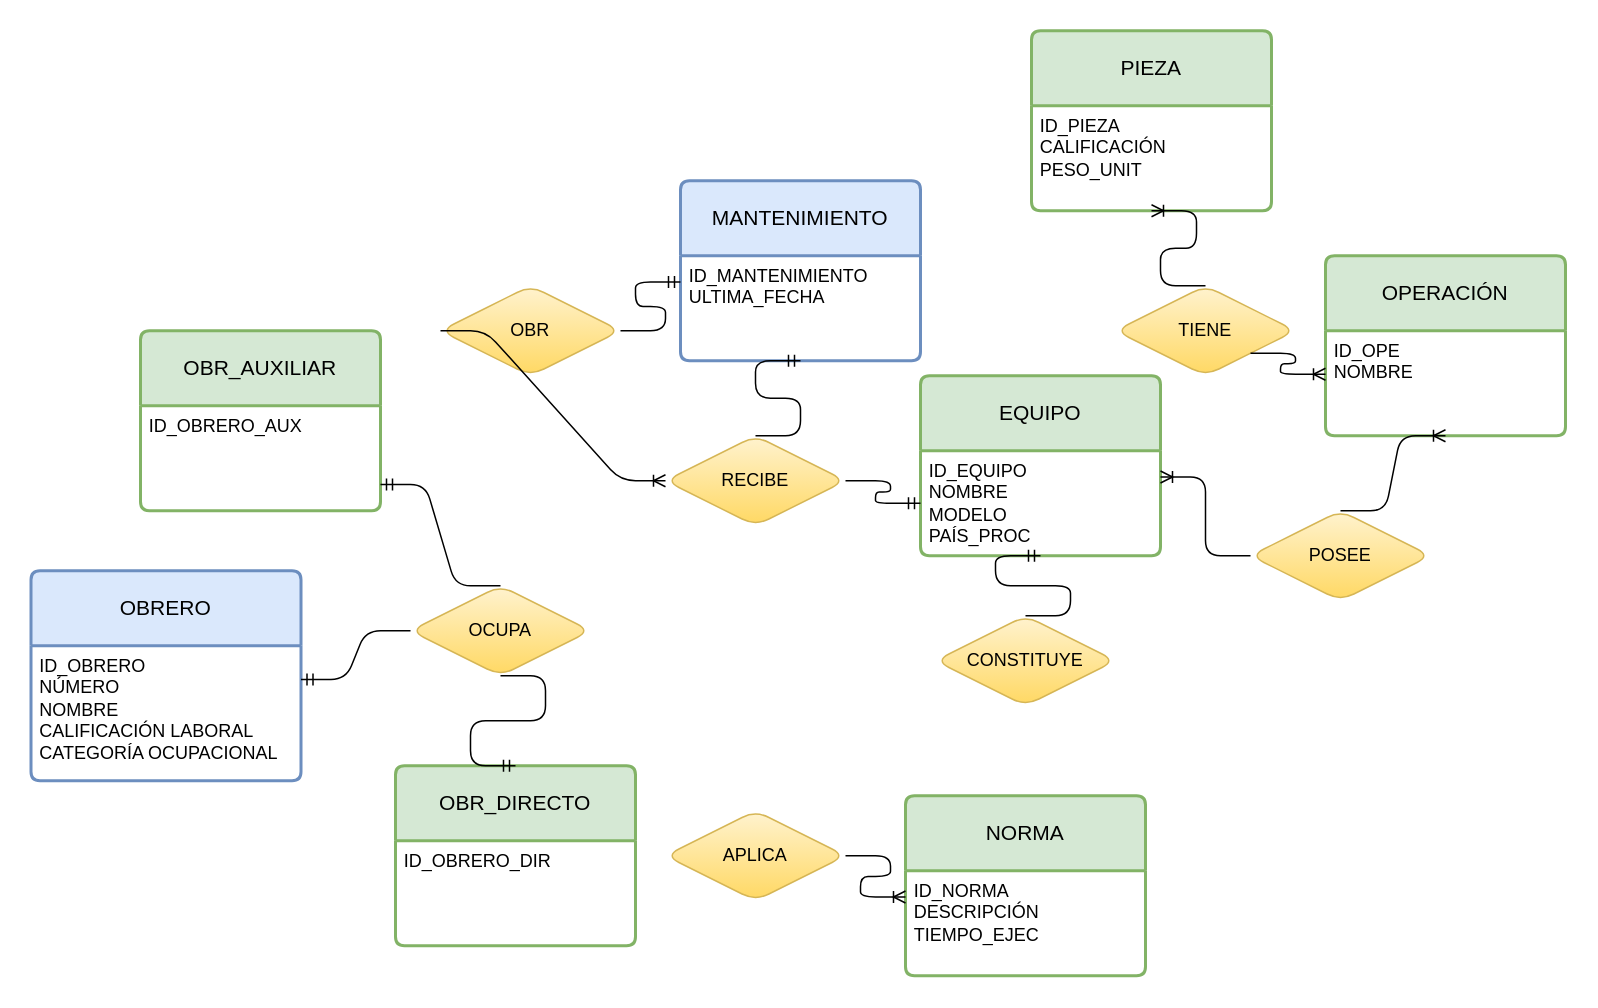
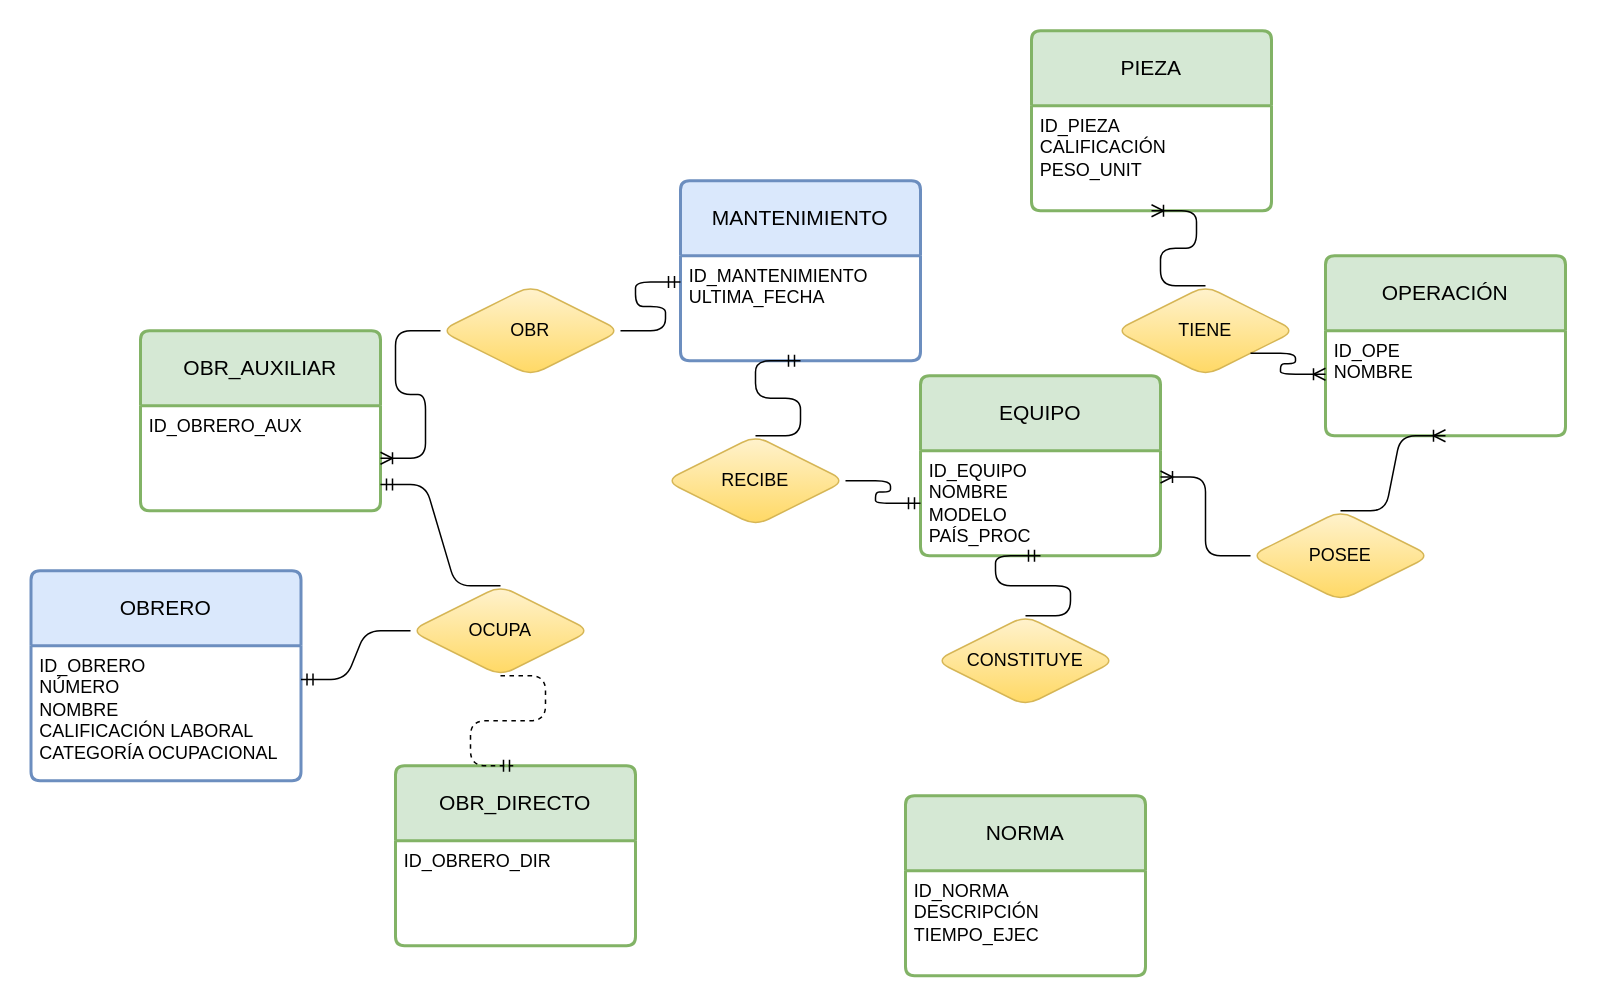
  <mxCell id="0" />
  <mxCell id="1" parent="0" />
  <mxCell id="2" value="PIEZA" style="swimlane;childLayout=stackLayout;horizontal=1;startSize=50;horizontalStack=0;rounded=1;fontSize=14;fontStyle=0;strokeWidth=2;resizeParent=0;resizeLast=1;shadow=0;dashed=0;align=center;arcSize=4;whiteSpace=wrap;html=1;fillColor=#d5e8d4;strokeColor=#82b366;" vertex="1" parent="1"><mxGeometry x="687" y="20" width="160" height="120" as="geometry" /></mxCell>
  <mxCell id="3" value="&lt;div&gt;ID_PIEZA&lt;/div&gt;&lt;div&gt;&lt;span style=&quot;background-color: initial;&quot;&gt;CALIFICACIÓN&lt;/span&gt;&lt;br&gt;&lt;/div&gt;&lt;div&gt;PESO_UNIT&lt;/div&gt;" style="align=left;strokeColor=none;fillColor=none;spacingLeft=4;fontSize=12;verticalAlign=top;resizable=0;rotatable=0;part=1;html=1;rounded=1;" vertex="1" parent="2"><mxGeometry y="50" width="160" height="70" as="geometry" /></mxCell>
  <mxCell id="4" value="OPERACIÓN" style="swimlane;childLayout=stackLayout;horizontal=1;startSize=50;horizontalStack=0;rounded=1;fontSize=14;fontStyle=0;strokeWidth=2;resizeParent=0;resizeLast=1;shadow=0;dashed=0;align=center;arcSize=4;whiteSpace=wrap;html=1;fillColor=#d5e8d4;strokeColor=#82b366;" vertex="1" parent="1"><mxGeometry x="883" y="170" width="160" height="120" as="geometry" /></mxCell>
  <mxCell id="5" value="&lt;div&gt;ID_OPE&lt;/div&gt;&lt;div&gt;NOMBRE&lt;/div&gt;" style="align=left;strokeColor=none;fillColor=none;spacingLeft=4;fontSize=12;verticalAlign=top;resizable=0;rotatable=0;part=1;html=1;rounded=1;" vertex="1" parent="4"><mxGeometry y="50" width="160" height="70" as="geometry" /></mxCell>
  <mxCell id="6" value="EQUIPO" style="swimlane;childLayout=stackLayout;horizontal=1;startSize=50;horizontalStack=0;rounded=1;fontSize=14;fontStyle=0;strokeWidth=2;resizeParent=0;resizeLast=1;shadow=0;dashed=0;align=center;arcSize=4;whiteSpace=wrap;html=1;fillColor=#d5e8d4;strokeColor=#82b366;" vertex="1" parent="1"><mxGeometry x="613" y="250" width="160" height="120" as="geometry" /></mxCell>
  <mxCell id="7" value="ID_EQUIPO&lt;div&gt;NOMBRE&lt;/div&gt;&lt;div&gt;MODELO&lt;/div&gt;&lt;div&gt;PAÍS_PROC&lt;/div&gt;" style="align=left;strokeColor=none;fillColor=none;spacingLeft=4;fontSize=12;verticalAlign=top;resizable=0;rotatable=0;part=1;html=1;rounded=1;" vertex="1" parent="6"><mxGeometry y="50" width="160" height="70" as="geometry" /></mxCell>
  <mxCell id="8" value="NORMA" style="swimlane;childLayout=stackLayout;horizontal=1;startSize=50;horizontalStack=0;rounded=1;fontSize=14;fontStyle=0;strokeWidth=2;resizeParent=0;resizeLast=1;shadow=0;dashed=0;align=center;arcSize=4;whiteSpace=wrap;html=1;fillColor=#d5e8d4;strokeColor=#82b366;" vertex="1" parent="1"><mxGeometry x="603" y="530" width="160" height="120" as="geometry" /></mxCell>
  <mxCell id="9" value="ID_NORMA&lt;div&gt;DESCRIPCIÓN&lt;/div&gt;&lt;div&gt;TIEMPO_EJEC&lt;/div&gt;" style="align=left;strokeColor=none;fillColor=none;spacingLeft=4;fontSize=12;verticalAlign=top;resizable=0;rotatable=0;part=1;html=1;rounded=1;" vertex="1" parent="8"><mxGeometry y="50" width="160" height="70" as="geometry" /></mxCell>
  <mxCell id="10" value="OBR_DIRECTO" style="swimlane;childLayout=stackLayout;horizontal=1;startSize=50;horizontalStack=0;rounded=1;fontSize=14;fontStyle=0;strokeWidth=2;resizeParent=0;resizeLast=1;shadow=0;dashed=0;align=center;arcSize=4;whiteSpace=wrap;html=1;fillColor=#d5e8d4;strokeColor=#82b366;" vertex="1" parent="1"><mxGeometry x="263" y="510" width="160" height="120" as="geometry" /></mxCell>
  <mxCell id="11" value="ID_OBRERO_DIR&lt;div&gt;&lt;br&gt;&lt;/div&gt;" style="align=left;strokeColor=none;fillColor=none;spacingLeft=4;fontSize=12;verticalAlign=top;resizable=0;rotatable=0;part=1;html=1;rounded=1;" vertex="1" parent="10"><mxGeometry y="50" width="160" height="70" as="geometry" /></mxCell>
  <mxCell id="12" value="OBR_AUXILIAR" style="swimlane;childLayout=stackLayout;horizontal=1;startSize=50;horizontalStack=0;rounded=1;fontSize=14;fontStyle=0;strokeWidth=2;resizeParent=0;resizeLast=1;shadow=0;dashed=0;align=center;arcSize=4;whiteSpace=wrap;html=1;fillColor=#d5e8d4;strokeColor=#82b366;" vertex="1" parent="1"><mxGeometry x="93" y="220" width="160" height="120" as="geometry" /></mxCell>
  <mxCell id="13" value="ID_OBRERO_AUX" style="align=left;strokeColor=none;fillColor=none;spacingLeft=4;fontSize=12;verticalAlign=top;resizable=0;rotatable=0;part=1;html=1;rounded=1;" vertex="1" parent="12"><mxGeometry y="50" width="160" height="70" as="geometry" /></mxCell>
  <mxCell id="14" value="TIENE" style="shape=rhombus;perimeter=rhombusPerimeter;whiteSpace=wrap;html=1;align=center;rounded=1;fillColor=#fff2cc;gradientColor=#ffd966;strokeColor=#d6b656;" vertex="1" parent="1"><mxGeometry x="743" y="190" width="120" height="60" as="geometry" /></mxCell>
  <mxCell id="15" value="" style="edgeStyle=entityRelationEdgeStyle;fontSize=12;html=1;endArrow=ERoneToMany;rounded=1;entryX=0;entryY=0.414;entryDx=0;entryDy=0;entryPerimeter=0;exitX=1;exitY=1;exitDx=0;exitDy=0;" edge="1" parent="1" source="14" target="5"><mxGeometry width="100" height="100" relative="1" as="geometry"><mxPoint x="837" y="260" as="sourcePoint" /><mxPoint x="793" y="250" as="targetPoint" /></mxGeometry></mxCell>
  <mxCell id="16" value="" style="edgeStyle=entityRelationEdgeStyle;fontSize=12;html=1;endArrow=ERoneToMany;rounded=1;entryX=0.5;entryY=1;entryDx=0;entryDy=0;exitX=0.5;exitY=0;exitDx=0;exitDy=0;" edge="1" parent="1" source="14" target="3"><mxGeometry width="100" height="100" relative="1" as="geometry"><mxPoint x="533" y="290" as="sourcePoint" /><mxPoint x="633" y="190" as="targetPoint" /></mxGeometry></mxCell>
  <mxCell id="17" value="POSEE" style="shape=rhombus;perimeter=rhombusPerimeter;whiteSpace=wrap;html=1;align=center;rounded=1;fillColor=#fff2cc;gradientColor=#ffd966;strokeColor=#d6b656;" vertex="1" parent="1"><mxGeometry x="833" y="340" width="120" height="60" as="geometry" /></mxCell>
  <mxCell id="18" value="" style="edgeStyle=entityRelationEdgeStyle;fontSize=12;html=1;endArrow=ERoneToMany;rounded=1;entryX=0.5;entryY=1;entryDx=0;entryDy=0;exitX=0.5;exitY=0;exitDx=0;exitDy=0;" edge="1" parent="1" source="17" target="5"><mxGeometry width="100" height="100" relative="1" as="geometry"><mxPoint x="923" y="510" as="sourcePoint" /><mxPoint x="1023" y="410" as="targetPoint" /></mxGeometry></mxCell>
  <mxCell id="19" value="" style="edgeStyle=entityRelationEdgeStyle;fontSize=12;html=1;endArrow=ERoneToMany;rounded=1;entryX=1;entryY=0.25;entryDx=0;entryDy=0;exitX=0;exitY=0.5;exitDx=0;exitDy=0;" edge="1" parent="1" source="17" target="7"><mxGeometry width="100" height="100" relative="1" as="geometry"><mxPoint x="933" y="440" as="sourcePoint" /><mxPoint x="1033" y="340" as="targetPoint" /></mxGeometry></mxCell>
  <mxCell id="20" value="CONSTITUYE" style="shape=rhombus;perimeter=rhombusPerimeter;whiteSpace=wrap;html=1;align=center;rounded=1;fillColor=#fff2cc;gradientColor=#ffd966;strokeColor=#d6b656;" vertex="1" parent="1"><mxGeometry x="623" y="410" width="120" height="60" as="geometry" /></mxCell>
  <mxCell id="21" value="" style="edgeStyle=entityRelationEdgeStyle;fontSize=12;html=1;endArrow=ERmandOne;rounded=1;entryX=0.5;entryY=1;entryDx=0;entryDy=0;exitX=0.5;exitY=0;exitDx=0;exitDy=0;" edge="1" parent="1" source="20" target="7"><mxGeometry width="100" height="100" relative="1" as="geometry"><mxPoint x="483" y="520" as="sourcePoint" /><mxPoint x="583" y="420" as="targetPoint" /></mxGeometry></mxCell>
- <mxCell id="22" value="APLICA" style="shape=rhombus;perimeter=rhombusPerimeter;whiteSpace=wrap;html=1;align=center;rounded=1;fillColor=#fff2cc;gradientColor=#ffd966;strokeColor=#d6b656;" vertex="1" parent="1"><mxGeometry x="443" y="540" width="120" height="60" as="geometry" /></mxCell>
- <mxCell id="23" value="" style="edgeStyle=entityRelationEdgeStyle;fontSize=12;html=1;endArrow=ERoneToMany;rounded=1;exitX=1;exitY=0.5;exitDx=0;exitDy=0;entryX=0;entryY=0.25;entryDx=0;entryDy=0;" edge="1" parent="1" source="22" target="9"><mxGeometry width="100" height="100" relative="1" as="geometry"><mxPoint x="823" y="550" as="sourcePoint" /><mxPoint x="923" y="450" as="targetPoint" /></mxGeometry></mxCell>
  <mxCell id="24" value="OBR" style="shape=rhombus;perimeter=rhombusPerimeter;whiteSpace=wrap;html=1;align=center;rounded=1;fillColor=#fff2cc;gradientColor=#ffd966;strokeColor=#d6b656;" vertex="1" parent="1"><mxGeometry x="293" y="190" width="120" height="60" as="geometry" /></mxCell>
  <mxCell id="25" value="MANTENIMIENTO" style="swimlane;childLayout=stackLayout;horizontal=1;startSize=50;horizontalStack=0;rounded=1;fontSize=14;fontStyle=0;strokeWidth=2;resizeParent=0;resizeLast=1;shadow=0;dashed=0;align=center;arcSize=4;whiteSpace=wrap;html=1;fillColor=#dae8fc;strokeColor=#6c8ebf;" vertex="1" parent="1"><mxGeometry x="453" y="120" width="160" height="120" as="geometry" /></mxCell>
  <mxCell id="26" value="ID_MANTENIMIENTO&lt;div&gt;ULTIMA_FECHA&lt;/div&gt;" style="align=left;strokeColor=none;fillColor=none;spacingLeft=4;fontSize=12;verticalAlign=top;resizable=0;rotatable=0;part=1;html=1;rounded=1;" vertex="1" parent="25"><mxGeometry y="50" width="160" height="70" as="geometry" /></mxCell>
  <mxCell id="27" value="RECIBE" style="shape=rhombus;perimeter=rhombusPerimeter;whiteSpace=wrap;html=1;align=center;rounded=1;fillColor=#fff2cc;gradientColor=#ffd966;strokeColor=#d6b656;" vertex="1" parent="1"><mxGeometry x="443" y="290" width="120" height="60" as="geometry" /></mxCell>
- <mxCell id="28" value="" style="edgeStyle=entityRelationEdgeStyle;fontSize=12;html=1;endArrow=ERoneToMany;rounded=1;exitX=0;exitY=0.5;exitDx=0;exitDy=0;" edge="1" parent="1" source="24" target="27"><mxGeometry width="100" height="100" relative="1" as="geometry"><mxPoint x="203" y="340" as="sourcePoint" /><mxPoint x="303" y="240" as="targetPoint" /></mxGeometry></mxCell>
+ <mxCell id="28" value="" style="edgeStyle=entityRelationEdgeStyle;fontSize=12;html=1;endArrow=ERoneToMany;rounded=1;entryX=1;entryY=0.5;entryDx=0;entryDy=0;exitX=0;exitY=0.5;exitDx=0;exitDy=0;" edge="1" parent="1" source="24" target="13"><mxGeometry width="100" height="100" relative="1" as="geometry"><mxPoint x="203" y="340" as="sourcePoint" /><mxPoint x="303" y="240" as="targetPoint" /></mxGeometry></mxCell>
  <mxCell id="29" value="" style="edgeStyle=entityRelationEdgeStyle;fontSize=12;html=1;endArrow=ERmandOne;rounded=1;entryX=0;entryY=0.25;entryDx=0;entryDy=0;exitX=1;exitY=0.5;exitDx=0;exitDy=0;" edge="1" parent="1" source="24" target="26"><mxGeometry width="100" height="100" relative="1" as="geometry"><mxPoint x="363" y="190" as="sourcePoint" /><mxPoint x="463" y="90" as="targetPoint" /></mxGeometry></mxCell>
  <mxCell id="30" value="" style="edgeStyle=entityRelationEdgeStyle;fontSize=12;html=1;endArrow=ERmandOne;rounded=1;entryX=0.5;entryY=1;entryDx=0;entryDy=0;exitX=0.5;exitY=0;exitDx=0;exitDy=0;" edge="1" parent="1" source="27" target="26"><mxGeometry width="100" height="100" relative="1" as="geometry"><mxPoint x="293" y="410" as="sourcePoint" /><mxPoint x="393" y="310" as="targetPoint" /></mxGeometry></mxCell>
  <mxCell id="31" value="" style="edgeStyle=entityRelationEdgeStyle;fontSize=12;html=1;endArrow=ERmandOne;rounded=1;entryX=0;entryY=0.5;entryDx=0;entryDy=0;exitX=1;exitY=0.5;exitDx=0;exitDy=0;" edge="1" parent="1" source="27" target="7"><mxGeometry width="100" height="100" relative="1" as="geometry"><mxPoint x="503" y="470" as="sourcePoint" /><mxPoint x="603" y="370" as="targetPoint" /></mxGeometry></mxCell>
  <mxCell id="32" value="OBRERO" style="swimlane;childLayout=stackLayout;horizontal=1;startSize=50;horizontalStack=0;rounded=1;fontSize=14;fontStyle=0;strokeWidth=2;resizeParent=0;resizeLast=1;shadow=0;dashed=0;align=center;arcSize=4;whiteSpace=wrap;html=1;fillColor=#dae8fc;strokeColor=#6c8ebf;" vertex="1" parent="1"><mxGeometry x="20" y="380" width="180" height="140" as="geometry" /></mxCell>
  <mxCell id="33" value="ID_OBRERO&lt;div&gt;NÚMERO&lt;/div&gt;&lt;div&gt;NOMBRE&lt;/div&gt;&lt;div&gt;CALIFICACIÓN LABORAL&lt;/div&gt;&lt;div&gt;CATEGORÍA OCUPACIONAL&lt;/div&gt;" style="align=left;strokeColor=none;fillColor=none;spacingLeft=4;fontSize=12;verticalAlign=top;resizable=0;rotatable=0;part=1;html=1;rounded=1;" vertex="1" parent="32"><mxGeometry y="50" width="180" height="90" as="geometry" /></mxCell>
  <mxCell id="34" value="OCUPA" style="shape=rhombus;perimeter=rhombusPerimeter;whiteSpace=wrap;html=1;align=center;rounded=1;fillColor=#fff2cc;gradientColor=#ffd966;strokeColor=#d6b656;" vertex="1" parent="1"><mxGeometry x="273" y="390" width="120" height="60" as="geometry" /></mxCell>
  <mxCell id="35" value="" style="edgeStyle=entityRelationEdgeStyle;fontSize=12;html=1;endArrow=ERmandOne;rounded=1;entryX=1;entryY=0.25;entryDx=0;entryDy=0;exitX=0;exitY=0.5;exitDx=0;exitDy=0;" edge="1" parent="1" source="34" target="33"><mxGeometry width="100" height="100" relative="1" as="geometry"><mxPoint x="263" y="560" as="sourcePoint" /><mxPoint x="363" y="460" as="targetPoint" /></mxGeometry></mxCell>
  <mxCell id="36" value="" style="edgeStyle=entityRelationEdgeStyle;fontSize=12;html=1;endArrow=ERmandOne;rounded=1;entryX=1;entryY=0.75;entryDx=0;entryDy=0;exitX=0.5;exitY=0;exitDx=0;exitDy=0;" edge="1" parent="1" source="34" target="13"><mxGeometry width="100" height="100" relative="1" as="geometry"><mxPoint x="343" y="390" as="sourcePoint" /><mxPoint x="443" y="290" as="targetPoint" /></mxGeometry></mxCell>
- <mxCell id="37" value="" style="edgeStyle=entityRelationEdgeStyle;fontSize=12;html=1;endArrow=ERmandOne;rounded=1;entryX=0.5;entryY=0;entryDx=0;entryDy=0;exitX=0.5;exitY=1;exitDx=0;exitDy=0;" edge="1" parent="1" source="34" target="10"><mxGeometry width="100" height="100" relative="1" as="geometry"><mxPoint y="550" as="sourcePoint" x="433" /><mxPoint x="533" y="450" as="targetPoint" /></mxGeometry></mxCell>
+ <mxCell id="37" value="" style="edgeStyle=entityRelationEdgeStyle;fontSize=12;html=1;endArrow=ERmandOne;rounded=1;entryX=0.5;entryY=0;entryDx=0;entryDy=0;exitX=0.5;exitY=1;exitDx=0;exitDy=0;dashed=1;" edge="1" parent="1" source="34" target="10"><mxGeometry width="100" height="100" relative="1" as="geometry"><mxPoint y="550" as="sourcePoint" x="433" /><mxPoint x="533" y="450" as="targetPoint" /></mxGeometry></mxCell>
